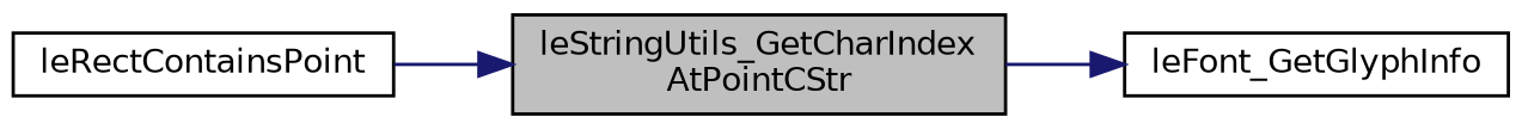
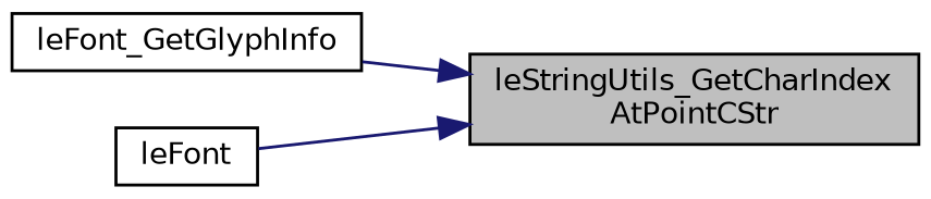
  digraph {
    rankdir=LR
    node [color=black fillcolor=white fontname=Helvetica fontsize=10 shape=record style=filled]
    edge [color=midnightblue fontname=Helvetica fontsize=10 labelfontname=Helvetica labelfontsize=10 style=solid]
    n1 [fillcolor=grey75 fontcolor=black height=0.2 label="leStringUtils_GetCharIndex\lAtPointCStr" width=0.4]
    n2 [height=0.2 label=leFont_GetGlyphInfo width=0.4]
-   n3 [height=0.2 label=leRectContainsPoint width=0.4]
-   n1 -> n2
+   n3 [height=0.2 label=leFont width=0.4]
+   n2 -> n1
    n3 -> n1
  }
